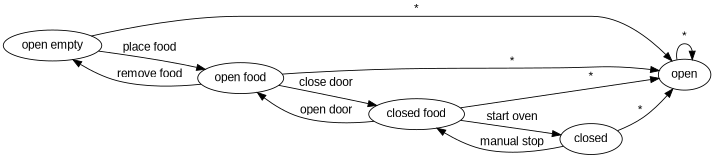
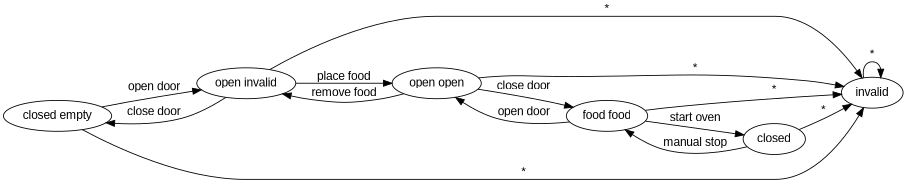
  digraph {
    fontname="Liberation Sans"
    rankdir=LR
    node [fontname="Liberation Sans"]
    edge [fontname="Liberation Sans"]
-   n2 [label="open empty"]
-   n3 [label=open]
-   n4 [label="open food"]
-   n5 [label="closed food"]
+   n1 [label="closed empty"]
+   n2 [label="open invalid"]
+   n3 [label=invalid]
+   n4 [label="open open"]
+   n5 [label="food food"]
    n6 [label=closed]
+   n1 -> n2 [label="open door"]
+   n1 -> n3 [label="*"]
+   n2 -> n1 [label="close door"]
    n2 -> n3 [label="*"]
    n2 -> n4 [label="place food"]
    n3 -> n3 [label="*"]
    n4 -> n2 [label="remove food"]
    n4 -> n3 [label="*"]
    n4 -> n5 [label="close door"]
    n5 -> n3 [label="*"]
    n5 -> n4 [label="open door"]
    n5 -> n6 [label="start oven"]
    n6 -> n3 [label="*"]
    n6 -> n5 [label="manual stop"]
  }
